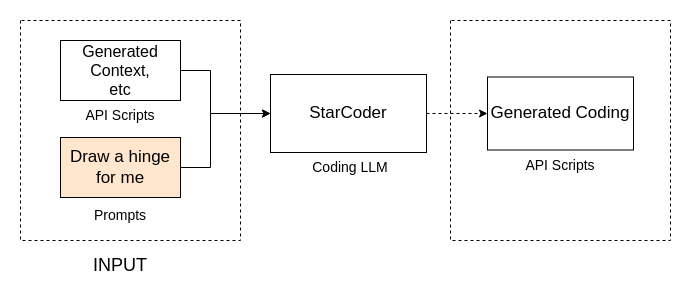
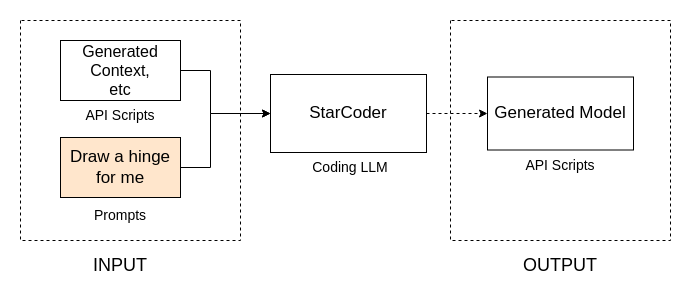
  <mxCell id="0" />
  <mxCell id="1" parent="0" />
  <mxCell id="2" style="edgeStyle=orthogonalEdgeStyle;rounded=0;orthogonalLoop=1;jettySize=auto;html=1;" edge="1" parent="1" source="3" target="8"><mxGeometry relative="1" as="geometry"><Array as="points"><mxPoint x="210" y="70" /><mxPoint x="210" y="113" /></Array></mxGeometry></mxCell>
  <mxCell id="3" value="&lt;font style=&quot;font-size: 16px;&quot;&gt;Generated Context,&lt;br&gt;etc&lt;/font&gt;" style="rounded=0;whiteSpace=wrap;html=1;" vertex="1" parent="1"><mxGeometry x="60" y="40" width="120" height="60" as="geometry" /></mxCell>
  <mxCell id="4" style="edgeStyle=orthogonalEdgeStyle;rounded=0;orthogonalLoop=1;jettySize=auto;html=1;entryX=0;entryY=0.5;entryDx=0;entryDy=0;" edge="1" parent="1" source="5" target="8"><mxGeometry relative="1" as="geometry"><Array as="points"><mxPoint x="210" y="167" /><mxPoint x="210" y="113" /></Array></mxGeometry></mxCell>
  <mxCell id="5" value="&lt;font style=&quot;font-size: 17px;&quot;&gt;Draw a hinge for me&lt;/font&gt;" style="rounded=0;whiteSpace=wrap;html=1;fillColor=#ffe6cc;" vertex="1" parent="1"><mxGeometry x="60" y="137" width="120" height="60" as="geometry" /></mxCell>
- <mxCell id="6" value="&lt;font style=&quot;font-size: 17px;&quot;&gt;Generated Coding&lt;/font&gt;" style="rounded=0;whiteSpace=wrap;html=1;" vertex="1" parent="1"><mxGeometry x="487" y="76.5" width="146" height="73" as="geometry" /></mxCell>
+ <mxCell id="6" value="&lt;font style=&quot;font-size: 17px;&quot;&gt;Generated Model&lt;/font&gt;" style="rounded=0;whiteSpace=wrap;html=1;" vertex="1" parent="1"><mxGeometry x="487" y="76.5" width="146" height="73" as="geometry" /></mxCell>
  <mxCell id="7" style="edgeStyle=orthogonalEdgeStyle;rounded=0;orthogonalLoop=1;jettySize=auto;html=1;dashed=1;" edge="1" parent="1" source="8" target="6"><mxGeometry relative="1" as="geometry" /></mxCell>
  <mxCell id="8" value="&lt;font style=&quot;font-size: 17px;&quot;&gt;StarCoder&lt;/font&gt;" style="rounded=0;whiteSpace=wrap;html=1;" vertex="1" parent="1"><mxGeometry x="270" y="74" width="156" height="78" as="geometry" /></mxCell>
  <mxCell id="9" value="&lt;font style=&quot;font-size: 14px;&quot;&gt;API Scripts&lt;/font&gt;" style="text;html=1;strokeColor=none;fillColor=none;align=center;verticalAlign=middle;whiteSpace=wrap;rounded=0;" vertex="1" parent="1"><mxGeometry x="70" y="100" width="100" height="30" as="geometry" /></mxCell>
  <mxCell id="10" value="&lt;font style=&quot;font-size: 14px;&quot;&gt;Prompts&lt;/font&gt;" style="text;html=1;strokeColor=none;fillColor=none;align=center;verticalAlign=middle;whiteSpace=wrap;rounded=0;" vertex="1" parent="1"><mxGeometry x="70" y="200" width="100" height="30" as="geometry" /></mxCell>
  <mxCell id="11" value="&lt;font style=&quot;font-size: 18px;&quot;&gt;INPUT&lt;/font&gt;" style="text;html=1;strokeColor=none;fillColor=none;align=center;verticalAlign=middle;whiteSpace=wrap;rounded=0;" vertex="1" parent="1"><mxGeometry x="70" y="250" width="100" height="30" as="geometry" /></mxCell>
  <mxCell id="12" value="&lt;font style=&quot;font-size: 14px;&quot;&gt;API Scripts&lt;/font&gt;" style="text;html=1;strokeColor=none;fillColor=none;align=center;verticalAlign=middle;whiteSpace=wrap;rounded=0;" vertex="1" parent="1"><mxGeometry x="510" y="149.5" width="100" height="30" as="geometry" /></mxCell>
  <mxCell id="13" value="" style="swimlane;startSize=0;dashed=1;strokeWidth=1;strokeColor=#000000;rounded=1;glass=0;arcSize=49;swimlaneFillColor=none;swimlaneLine=1;fillColor=none;fontColor=#ffffff;" vertex="1" parent="1"><mxGeometry x="20" y="20" width="220" height="220" as="geometry"><mxRectangle x="140" y="160" width="50" height="40" as="alternateBounds" /></mxGeometry></mxCell>
  <mxCell id="14" value="" style="swimlane;startSize=0;dashed=1;strokeWidth=1;strokeColor=#000000;rounded=1;glass=0;arcSize=49;swimlaneFillColor=none;swimlaneLine=1;fillColor=#1ba1e2;fontColor=#ffffff;" vertex="1" parent="1"><mxGeometry x="450" y="20" width="220" height="220" as="geometry"><mxRectangle x="140" y="160" width="50" height="40" as="alternateBounds" /></mxGeometry></mxCell>
  <mxCell id="15" value="&lt;font style=&quot;font-size: 14px;&quot;&gt;Coding LLM&lt;/font&gt;" style="text;html=1;strokeColor=none;fillColor=none;align=center;verticalAlign=middle;whiteSpace=wrap;rounded=0;" vertex="1" parent="1"><mxGeometry x="310" y="152" width="80" height="30" as="geometry" /></mxCell>
+ <mxCell id="16" value="&lt;span style=&quot;font-size: 18px;&quot;&gt;OUTPUT&lt;/span&gt;" style="text;html=1;strokeColor=none;fillColor=none;align=center;verticalAlign=middle;whiteSpace=wrap;rounded=0;" vertex="1" parent="1"><mxGeometry x="510" y="250" width="100" height="30" as="geometry" /></mxCell>
